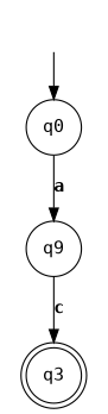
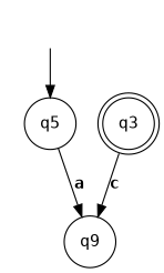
  digraph {
    fontname="DejaVu Sans Mono"
    rankdir=TB
    node [fontname="DejaVu Sans Mono" shape=circle]
    edge [fontname="DejaVu Sans Mono"]
    START [style=invis shape=""]
-   q0
+   q0 [label=q5]
    n3 [label=q9]
    q3 [shape=doublecircle]
    START -> q0
    q0 -> n3 [label=<<b>a</b>>]
-   n3 -> q3 [label=<<b>c</b>>]
+   q3 -> n3 [label=<<b>c</b>>]
  }
